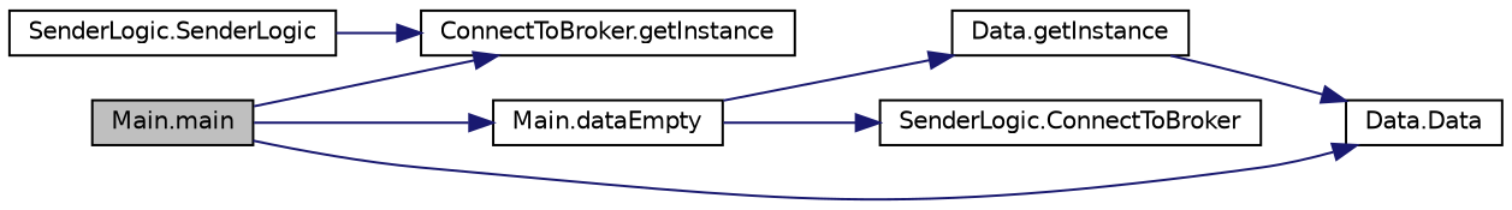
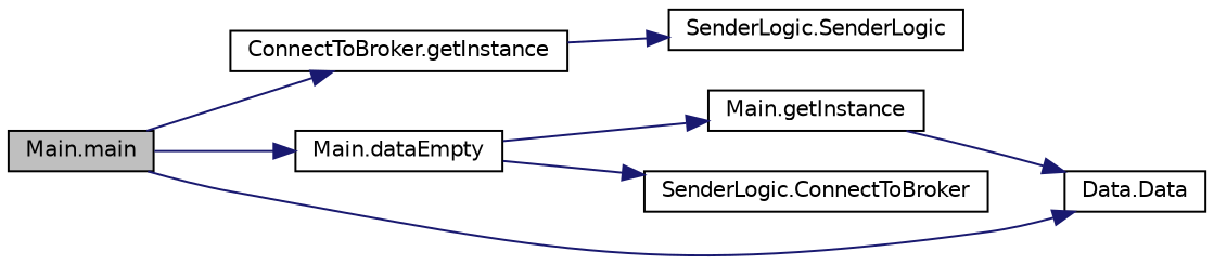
  digraph {
    rankdir=LR
    node [color=black fillcolor=white fontname=Helvetica fontsize=10 shape=record style=filled]
    edge [color=midnightblue fontname=Helvetica fontsize=10 labelfontname=Helvetica labelfontsize=10 style=solid]
    n1 [fillcolor=grey75 fontcolor=black height=0.2 label="Main.main" width=0.4]
    n2 [height=0.2 label="ConnectToBroker.getInstance" width=0.4]
    n3 [height=0.2 label="Main.dataEmpty" width=0.4]
    n4 [height=0.2 label="Data.Data" width=0.4]
-   n5 [height=0.2 label="Data.getInstance" width=0.4]
+   n5 [height=0.2 label="Main.getInstance" width=0.4]
    n6 [height=0.2 label="SenderLogic.SenderLogic" width=0.4]
    n7 [height=0.2 label="SenderLogic.ConnectToBroker" width=0.4]
    n1 -> n2
    n1 -> n3
    n1 -> n4
-   n6 -> n2
+   n2 -> n6
    n3 -> n5
    n3 -> n7
    n5 -> n4
  }
